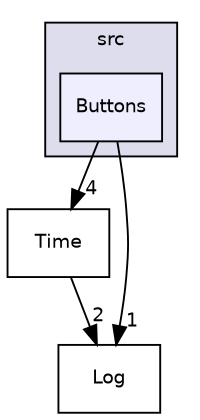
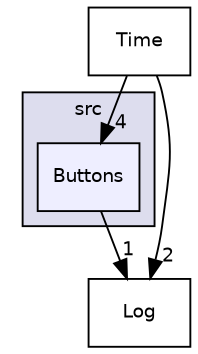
  digraph {
    compound=true
    node [fontname=Helvetica fontsize=10 shape=box]
    edge [labeldistance=1.5 labelfontname=Helvetica labelfontsize=10]
    n1 [fillcolor="#eeeeff" label=Buttons pencolor=black style=filled]
    n2 [label=Time]
    n3 [label=Log]
    subgraph cluster_1 {
      bgcolor="#ddddee"
      fontname=Helvetica
      fontsize=10
      label=src
      pencolor=black
      n1
    }
-   n1 -> n2 [headlabel=4]
+   n2 -> n1 [headlabel=4]
    n1 -> n3 [headlabel=1]
    n2 -> n3 [headlabel=2]
  }
